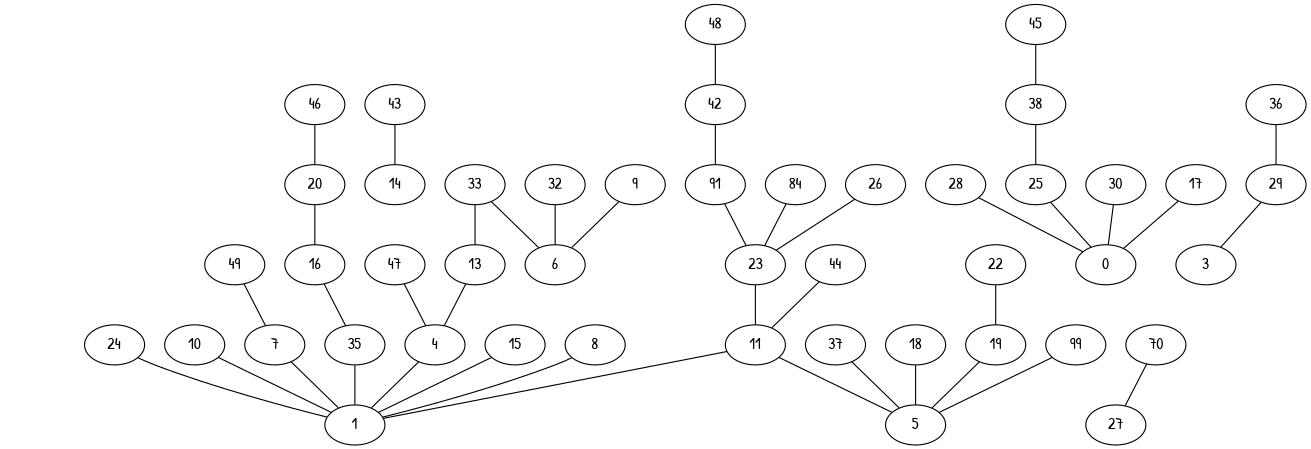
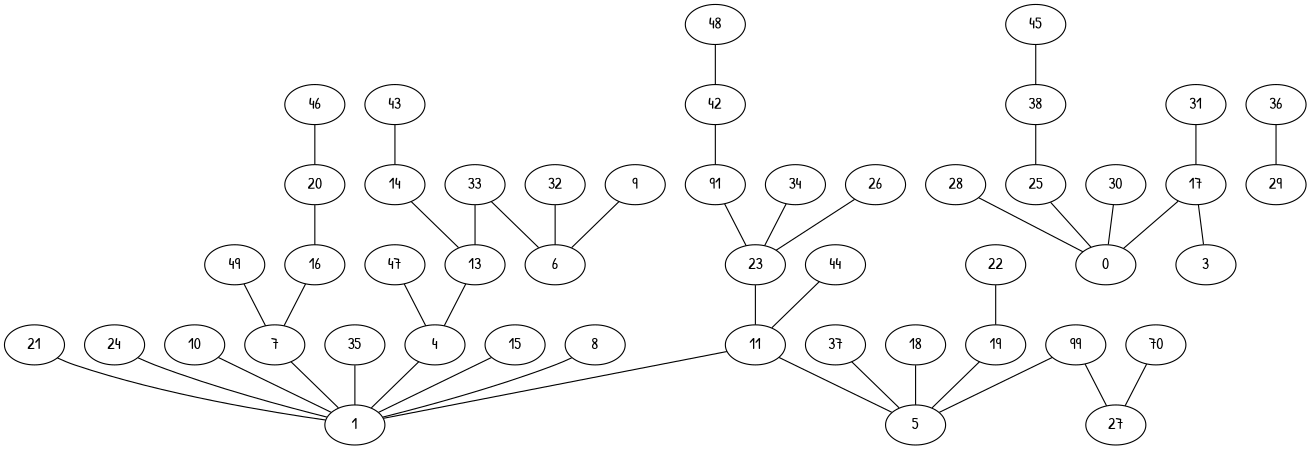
  graph {
    fontname="Patrick Hand"
    node [fontname="Patrick Hand"]
    edge [fontname="Patrick Hand"]
-   34 [label=84]
+   34
    23
    11
    1
    5
    10
    26
    17
    0
    3
    16
    7
    44
    38
    25
    35
    n17 [label=91]
    46
    20
    9
    6
    14
    13
    4
    18
    33
    22
    19
    30
    15
    43
    47
    8
+   21
+   31
    28
    n37 [label=99]
    27
    45
    36
    29
    32
    48
    42
    49
    n46 [label=70]
    24
    37
    34 -- 23
    23 -- 11
    11 -- 1
    11 -- 5
    10 -- 1
    26 -- 23
    17 -- 0
-   29 -- 3
-   16 -- 35
+   17 -- 3
+   16 -- 7
    7 -- 1
    44 -- 11
    38 -- 25
    25 -- 0
    35 -- 1
    n17 -- 23
    46 -- 20
    20 -- 16
    9 -- 6
+   14 -- 13
    13 -- 4
    4 -- 1
    18 -- 5
    33 -- 6
    33 -- 13
    22 -- 19
    19 -- 5
    30 -- 0
    15 -- 1
    43 -- 14
    47 -- 4
    8 -- 1
+   21 -- 1
+   31 -- 17
    28 -- 0
    n37 -- 5
+   n37 -- 27
    45 -- 38
    36 -- 29
    32 -- 6
    48 -- 42
    42 -- n17
    49 -- 7
    n46 -- 27
    24 -- 1
    37 -- 5
  }
